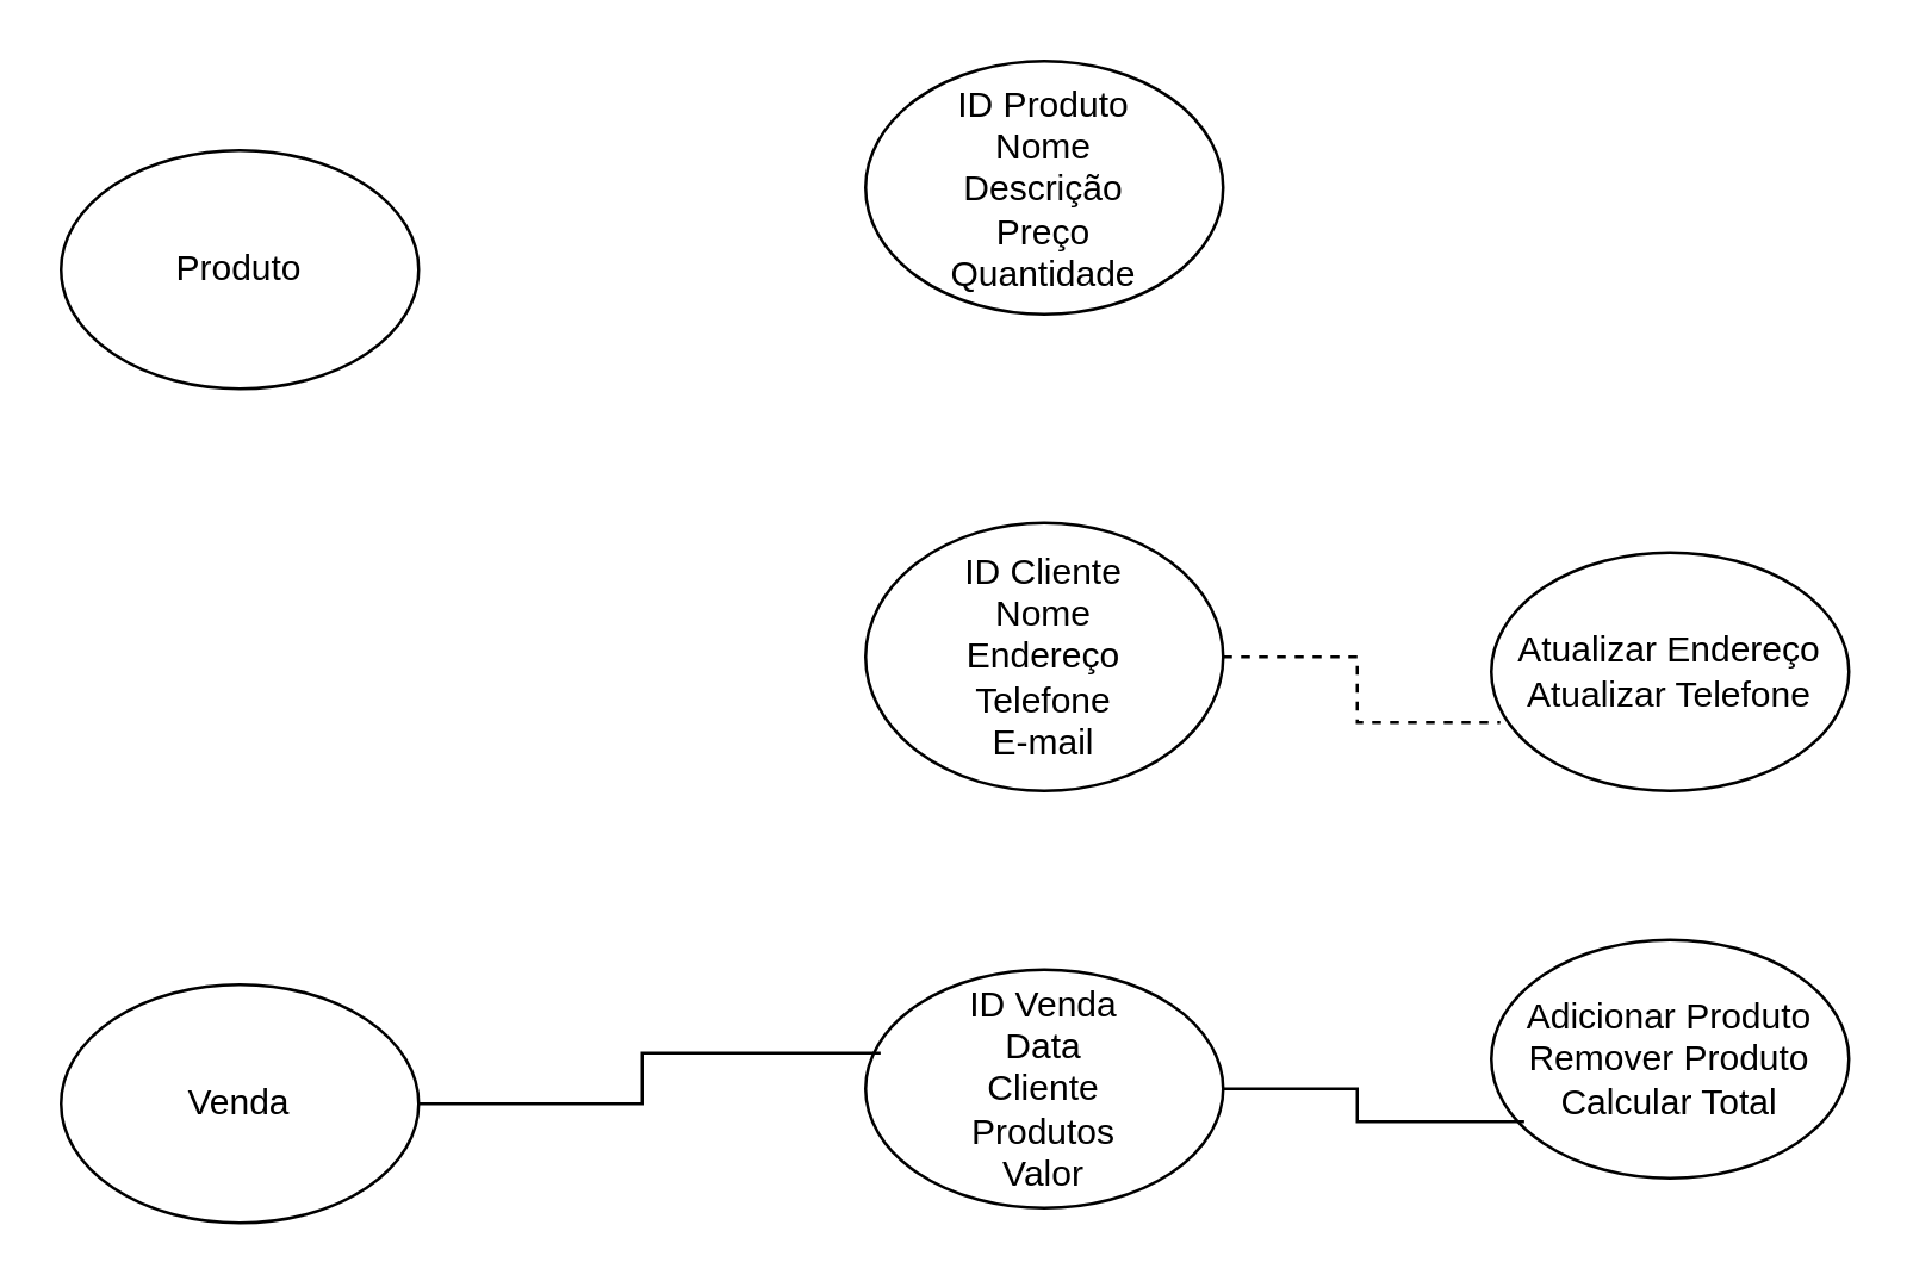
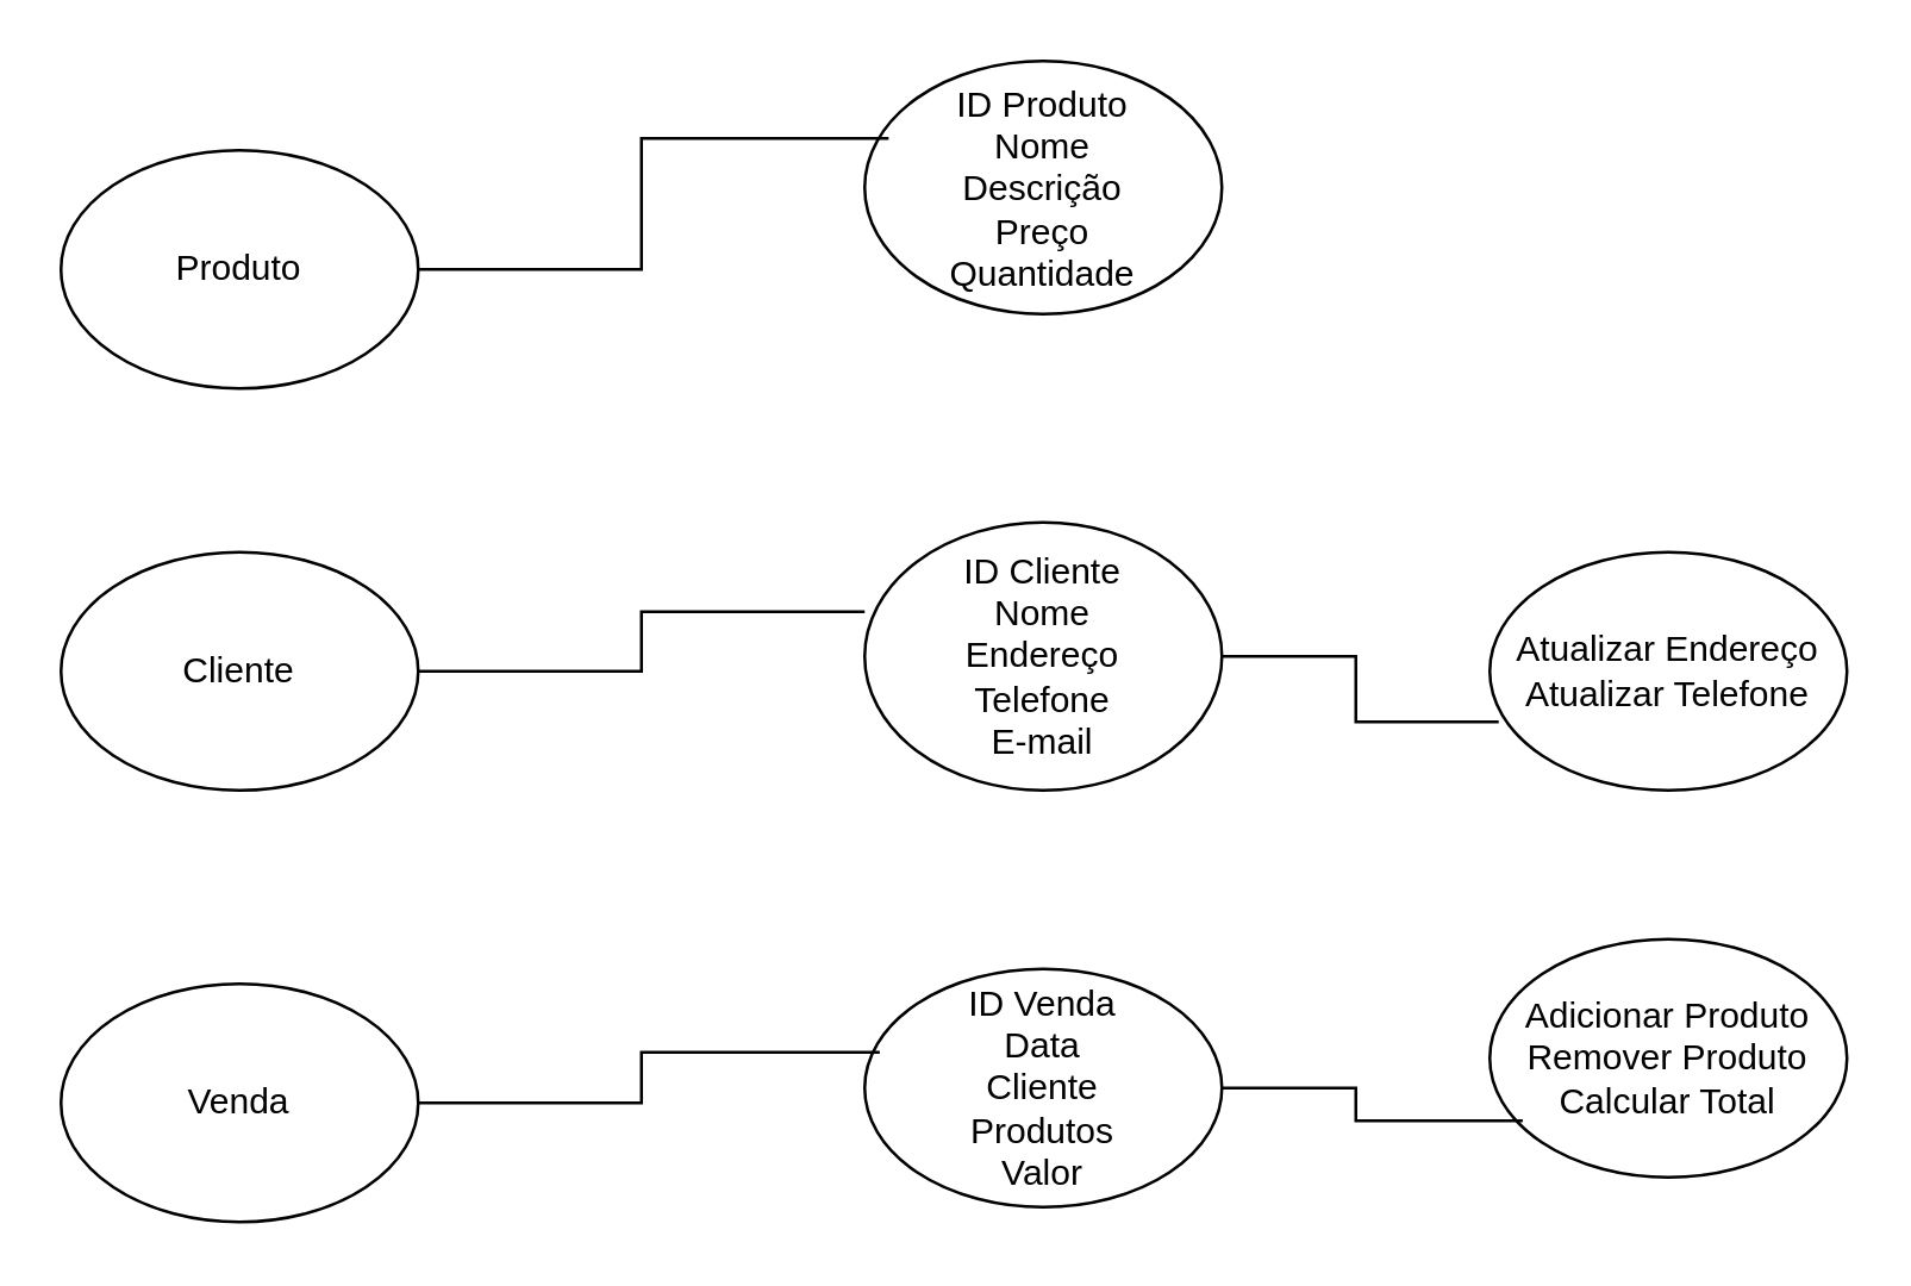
  <mxCell id="0" />
  <mxCell id="1" parent="0" />
  <mxCell id="2" value="Produto" style="ellipse;whiteSpace=wrap;html=1;" vertex="1" parent="1"><mxGeometry x="20" y="50" width="120" height="80" as="geometry" /></mxCell>
+ <mxCell id="3" value="Cliente" style="ellipse;whiteSpace=wrap;html=1;" vertex="1" parent="1"><mxGeometry x="20" y="185" width="120" height="80" as="geometry" /></mxCell>
  <mxCell id="4" value="Venda" style="ellipse;whiteSpace=wrap;html=1;" vertex="1" parent="1"><mxGeometry x="20" y="330" width="120" height="80" as="geometry" /></mxCell>
  <mxCell id="5" value="ID Produto&lt;div&gt;Nome&lt;/div&gt;&lt;div&gt;Descrição&lt;/div&gt;&lt;div&gt;Preço&lt;/div&gt;&lt;div&gt;Quantidade&lt;/div&gt;" style="ellipse;whiteSpace=wrap;html=1;" vertex="1" parent="1"><mxGeometry x="290" y="20" width="120" height="85" as="geometry" /></mxCell>
  <mxCell id="6" value="ID Cliente&lt;div&gt;Nome&lt;/div&gt;&lt;div&gt;Endereço&lt;/div&gt;&lt;div&gt;Telefone&lt;/div&gt;&lt;div&gt;E-mail&lt;/div&gt;" style="ellipse;whiteSpace=wrap;html=1;" vertex="1" parent="1"><mxGeometry x="290" y="175" width="120" height="90" as="geometry" /></mxCell>
  <mxCell id="7" value="Atualizar Endereço&lt;div&gt;Atualizar Telefone&lt;/div&gt;" style="ellipse;whiteSpace=wrap;html=1;" vertex="1" parent="1"><mxGeometry x="500" y="185" width="120" height="80" as="geometry" /></mxCell>
  <mxCell id="8" value="Adicionar Produto&lt;div&gt;Remover Produto&lt;/div&gt;&lt;div&gt;Calcular Total&lt;/div&gt;" style="ellipse;whiteSpace=wrap;html=1;" vertex="1" parent="1"><mxGeometry x="500" y="315" width="120" height="80" as="geometry" /></mxCell>
  <mxCell id="9" value="ID Venda&lt;div&gt;Data&lt;/div&gt;&lt;div&gt;Cliente&lt;/div&gt;&lt;div&gt;Produtos&lt;/div&gt;&lt;div&gt;Valor&lt;/div&gt;" style="ellipse;whiteSpace=wrap;html=1;" vertex="1" parent="1"><mxGeometry x="290" y="325" width="120" height="80" as="geometry" /></mxCell>
- <mxCell id="12" style="edgeStyle=orthogonalEdgeStyle;rounded=0;orthogonalLoop=1;jettySize=auto;html=1;entryX=0.025;entryY=0.713;entryDx=0;entryDy=0;entryPerimeter=0;endArrow=none;endFill=0;dashed=1;" edge="1" parent="1" source="6" target="7"><mxGeometry relative="1" as="geometry" /></mxCell>
+ <mxCell id="10" style="edgeStyle=orthogonalEdgeStyle;rounded=0;orthogonalLoop=1;jettySize=auto;html=1;entryX=0.067;entryY=0.306;entryDx=0;entryDy=0;entryPerimeter=0;endArrow=none;endFill=0;" edge="1" parent="1" source="2" target="5"><mxGeometry relative="1" as="geometry" /></mxCell>
+ <mxCell id="11" style="edgeStyle=orthogonalEdgeStyle;rounded=0;orthogonalLoop=1;jettySize=auto;html=1;entryX=0;entryY=0.333;entryDx=0;entryDy=0;entryPerimeter=0;endArrow=none;endFill=0;" edge="1" parent="1" source="3" target="6"><mxGeometry relative="1" as="geometry" /></mxCell>
+ <mxCell id="12" style="edgeStyle=orthogonalEdgeStyle;rounded=0;orthogonalLoop=1;jettySize=auto;html=1;entryX=0.025;entryY=0.713;entryDx=0;entryDy=0;entryPerimeter=0;endArrow=none;endFill=0;" edge="1" parent="1" source="6" target="7"><mxGeometry relative="1" as="geometry" /></mxCell>
  <mxCell id="13" style="edgeStyle=orthogonalEdgeStyle;rounded=0;orthogonalLoop=1;jettySize=auto;html=1;entryX=0.042;entryY=0.35;entryDx=0;entryDy=0;entryPerimeter=0;endArrow=none;endFill=0;" edge="1" parent="1" source="4" target="9"><mxGeometry relative="1" as="geometry" /></mxCell>
  <mxCell id="14" style="edgeStyle=orthogonalEdgeStyle;rounded=0;orthogonalLoop=1;jettySize=auto;html=1;entryX=0.092;entryY=0.763;entryDx=0;entryDy=0;entryPerimeter=0;endArrow=none;endFill=0;" edge="1" parent="1" source="9" target="8"><mxGeometry relative="1" as="geometry" /></mxCell>
